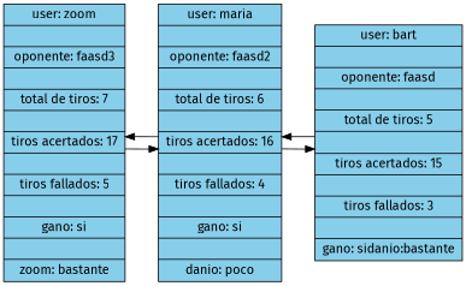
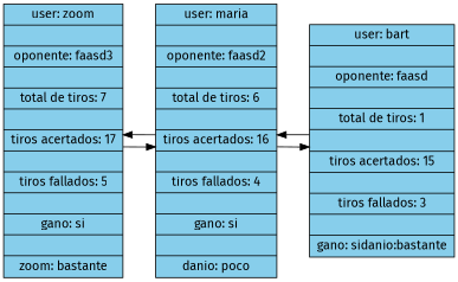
  digraph {
    fontname="Fira Sans"
    rankdir=LR
    node [fillcolor=skyblue fontname="Fira Sans" shape=record style=filled]
    edge [fontname="Fira Sans"]
    n1 [height=.1 label="user: zoom|| oponente: faasd3|| total de tiros: 7|| tiros acertados: 17|| tiros fallados: 5|| gano: si|| zoom: bastante"]
    n2 [height=.1 label="user: maria|| oponente: faasd2|| total de tiros: 6|| tiros acertados: 16|| tiros fallados: 4|| gano: si|| danio: poco"]
-   n3 [height=.1 label="user: bart|| oponente: faasd|| total de tiros: 5|| tiros acertados: 15|| tiros fallados: 3|| gano: sidanio:bastante"]
+   n3 [height=.1 label="user: bart|| oponente: faasd|| total de tiros: 1|| tiros acertados: 15|| tiros fallados: 3|| gano: sidanio:bastante"]
    n1 -> n2
    n2 -> n1
    n2 -> n3
    n3 -> n2
  }
